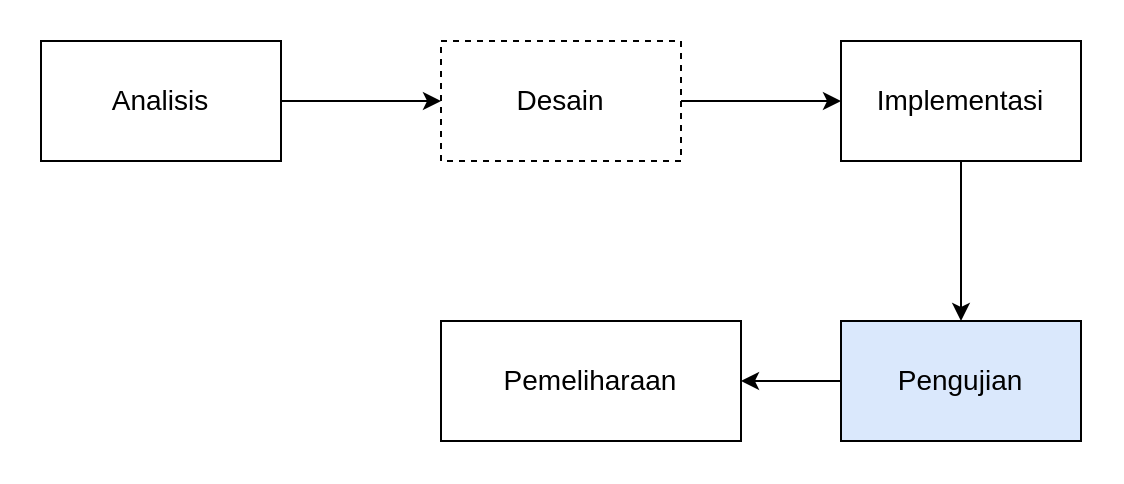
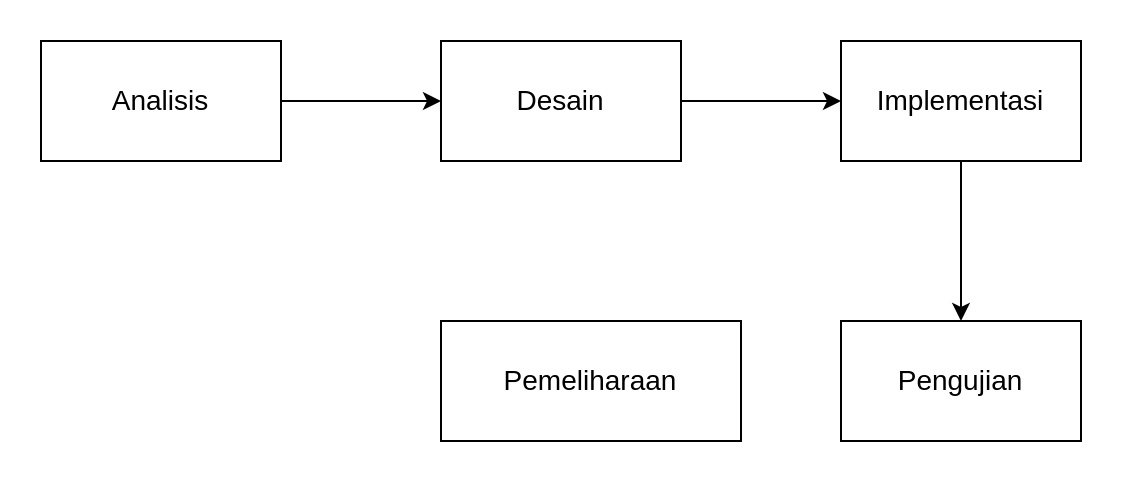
  <mxCell id="0" />
  <mxCell id="1" parent="0" />
  <mxCell id="2" value="" style="edgeStyle=orthogonalEdgeStyle;rounded=0;orthogonalLoop=1;jettySize=auto;html=1;strokeWidth=1;fontSize=14;fontStyle=0" edge="1" parent="1" source="3" target="5"><mxGeometry relative="1" as="geometry" /></mxCell>
  <mxCell id="3" value="Analisis" style="rounded=0;whiteSpace=wrap;html=1;strokeWidth=1;fontSize=14;fontStyle=0" vertex="1" parent="1"><mxGeometry x="20" y="20" width="120" height="60" as="geometry" /></mxCell>
  <mxCell id="4" value="" style="edgeStyle=orthogonalEdgeStyle;rounded=0;orthogonalLoop=1;jettySize=auto;html=1;strokeWidth=1;fontSize=14;fontStyle=0" edge="1" parent="1" source="5" target="7"><mxGeometry relative="1" as="geometry" /></mxCell>
- <mxCell id="5" value="Desain" style="rounded=0;whiteSpace=wrap;html=1;strokeWidth=1;fontSize=14;fontStyle=0;dashed=1;" vertex="1" parent="1"><mxGeometry x="220" y="20" width="120" height="60" as="geometry" /></mxCell>
+ <mxCell id="5" value="Desain" style="rounded=0;whiteSpace=wrap;html=1;strokeWidth=1;fontSize=14;fontStyle=0" vertex="1" parent="1"><mxGeometry x="220" y="20" width="120" height="60" as="geometry" /></mxCell>
  <mxCell id="6" value="" style="edgeStyle=orthogonalEdgeStyle;rounded=0;orthogonalLoop=1;jettySize=auto;html=1;strokeWidth=1;fontSize=14;fontStyle=0" edge="1" parent="1" source="7" target="9"><mxGeometry relative="1" as="geometry" /></mxCell>
  <mxCell id="7" value="Implementasi" style="rounded=0;whiteSpace=wrap;html=1;strokeWidth=1;fontSize=14;fontStyle=0" vertex="1" parent="1"><mxGeometry x="420" y="20" width="120" height="60" as="geometry" /></mxCell>
- <mxCell id="8" value="" style="edgeStyle=orthogonalEdgeStyle;rounded=0;orthogonalLoop=1;jettySize=auto;html=1;strokeWidth=1;fontSize=14;fontStyle=0" edge="1" parent="1" source="9" target="10"><mxGeometry relative="1" as="geometry" /></mxCell>
- <mxCell id="9" value="Pengujian" style="rounded=0;whiteSpace=wrap;html=1;strokeWidth=1;fontSize=14;fontStyle=0;fillColor=#dae8fc;" vertex="1" parent="1"><mxGeometry x="420" y="160" width="120" height="60" as="geometry" /></mxCell>
+ <mxCell id="9" value="Pengujian" style="rounded=0;whiteSpace=wrap;html=1;strokeWidth=1;fontSize=14;fontStyle=0" vertex="1" parent="1"><mxGeometry x="420" y="160" width="120" height="60" as="geometry" /></mxCell>
  <mxCell id="10" value="Pemeliharaan" style="rounded=0;whiteSpace=wrap;html=1;strokeWidth=1;fontSize=14;fontStyle=0" vertex="1" parent="1"><mxGeometry x="220" y="160" width="150" height="60" as="geometry" /></mxCell>
